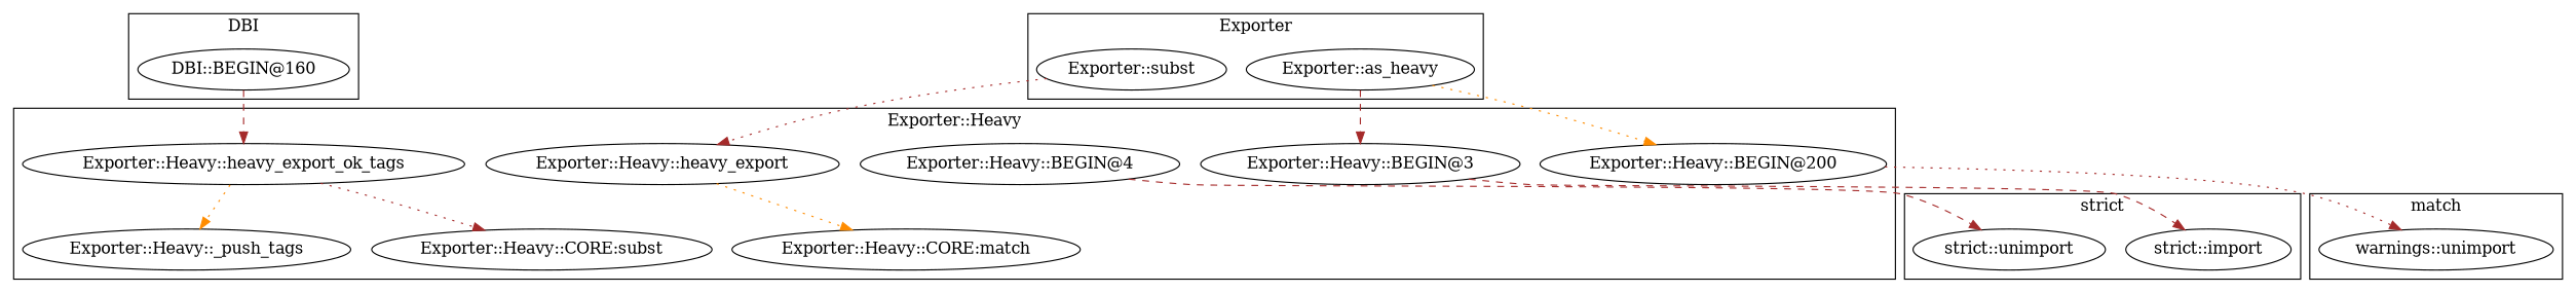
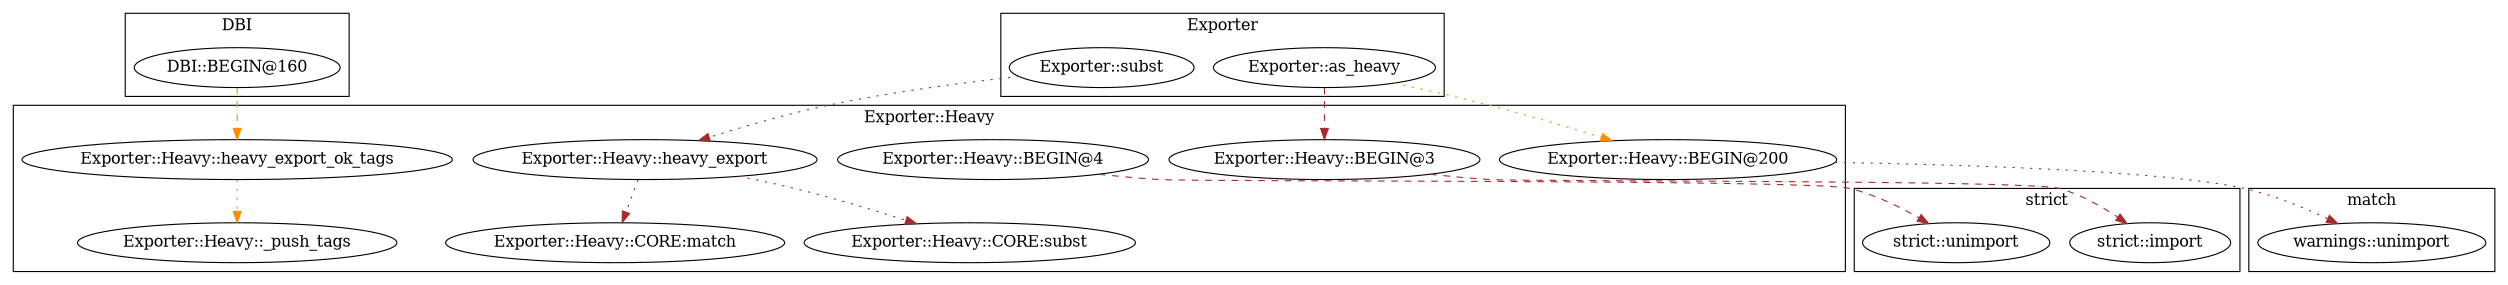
  digraph {
    edge [color=brown style=dotted]
    "warnings::unimport"
    "DBI::BEGIN@160"
    "strict::import"
    "strict::unimport"
    "Exporter::Heavy::_push_tags"
    "Exporter::Heavy::BEGIN@4"
    "Exporter::Heavy::CORE:subst"
    "Exporter::Heavy::heavy_export_ok_tags"
    "Exporter::Heavy::BEGIN@200"
    "Exporter::Heavy::heavy_export"
    "Exporter::Heavy::CORE:match"
    "Exporter::Heavy::BEGIN@3"
    n13 [label="Exporter::subst"]
    "Exporter::as_heavy"
    subgraph cluster_1 {
      label=match
      "warnings::unimport"
    }
    subgraph cluster_2 {
      label=DBI
      "DBI::BEGIN@160"
    }
    subgraph cluster_3 {
      label="strict"
      "strict::import"
      "strict::unimport"
    }
    subgraph cluster_4 {
      label="Exporter::Heavy"
      "Exporter::Heavy::_push_tags"
      "Exporter::Heavy::BEGIN@4"
      "Exporter::Heavy::CORE:subst"
      "Exporter::Heavy::heavy_export_ok_tags"
      "Exporter::Heavy::BEGIN@200"
      "Exporter::Heavy::heavy_export"
      "Exporter::Heavy::CORE:match"
      "Exporter::Heavy::BEGIN@3"
    }
    subgraph cluster_5 {
      label=Exporter
      n13
      "Exporter::as_heavy"
    }
-   "DBI::BEGIN@160" -> "Exporter::Heavy::heavy_export_ok_tags" [style=dashed]
+   "DBI::BEGIN@160" -> "Exporter::Heavy::heavy_export_ok_tags" [color=darkorange style=dashed]
    "Exporter::Heavy::BEGIN@4" -> "strict::unimport" [style=dashed]
    "Exporter::Heavy::heavy_export_ok_tags" -> "Exporter::Heavy::_push_tags" [color=darkorange]
    "Exporter::Heavy::BEGIN@200" -> "warnings::unimport"
-   "Exporter::Heavy::heavy_export_ok_tags" -> "Exporter::Heavy::CORE:subst"
-   "Exporter::Heavy::heavy_export" -> "Exporter::Heavy::CORE:match" [color=darkorange]
+   "Exporter::Heavy::heavy_export" -> "Exporter::Heavy::CORE:subst"
+   "Exporter::Heavy::heavy_export" -> "Exporter::Heavy::CORE:match"
    "Exporter::Heavy::BEGIN@3" -> "strict::import" [style=dashed]
    n13 -> "Exporter::Heavy::heavy_export"
    "Exporter::as_heavy" -> "Exporter::Heavy::BEGIN@200" [color=darkorange]
    "Exporter::as_heavy" -> "Exporter::Heavy::BEGIN@3" [style=dashed]
  }
